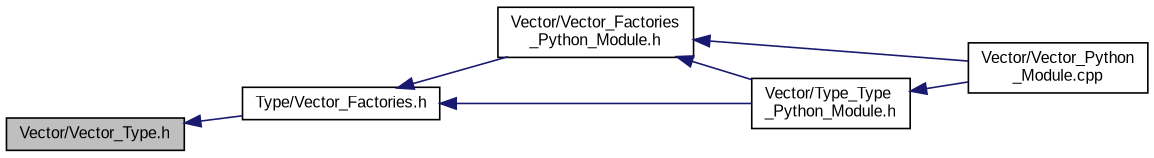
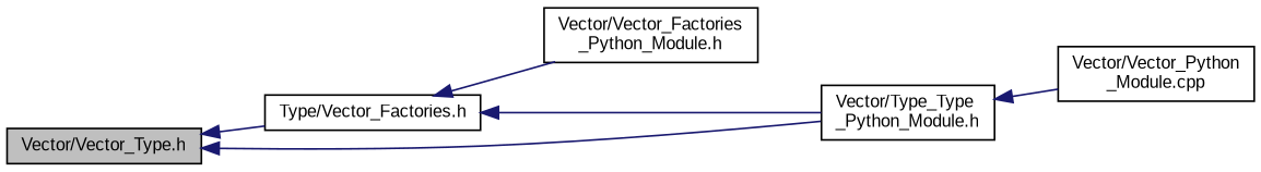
  digraph {
    fontname="Liberation Sans"
    rankdir=LR
    node [color=black fontname="Liberation Sans" fontsize=10 shape=record]
    edge [color=midnightblue dir=back fontname="Liberation Sans" fontsize=10 labelfontname=Helvetica labelfontsize=10 style=solid]
    n1 [fillcolor=grey75 fontcolor=black height=0.2 label="Vector/Vector_Type.h" style=filled width=0.4]
    n2 [height=0.2 label="Type/Vector_Factories.h" width=0.4]
    n3 [height=0.2 label="Vector/Type_Type\l_Python_Module.h" width=0.4]
    n4 [height=0.2 label="Vector/Vector_Factories\l_Python_Module.h" width=0.4]
    n5 [height=0.2 label="Vector/Vector_Python\l_Module.cpp" width=0.4]
    n1 -> n2
-   n4 -> n3
+   n1 -> n3
    n2 -> n3
    n2 -> n4
    n3 -> n5
-   n4 -> n5
  }
